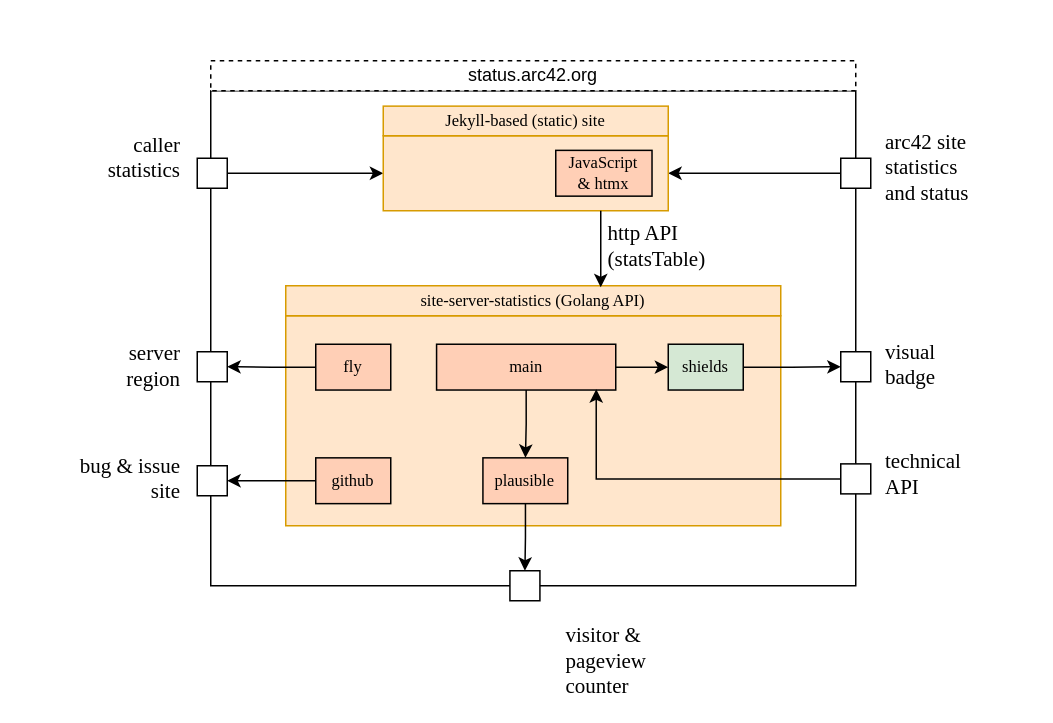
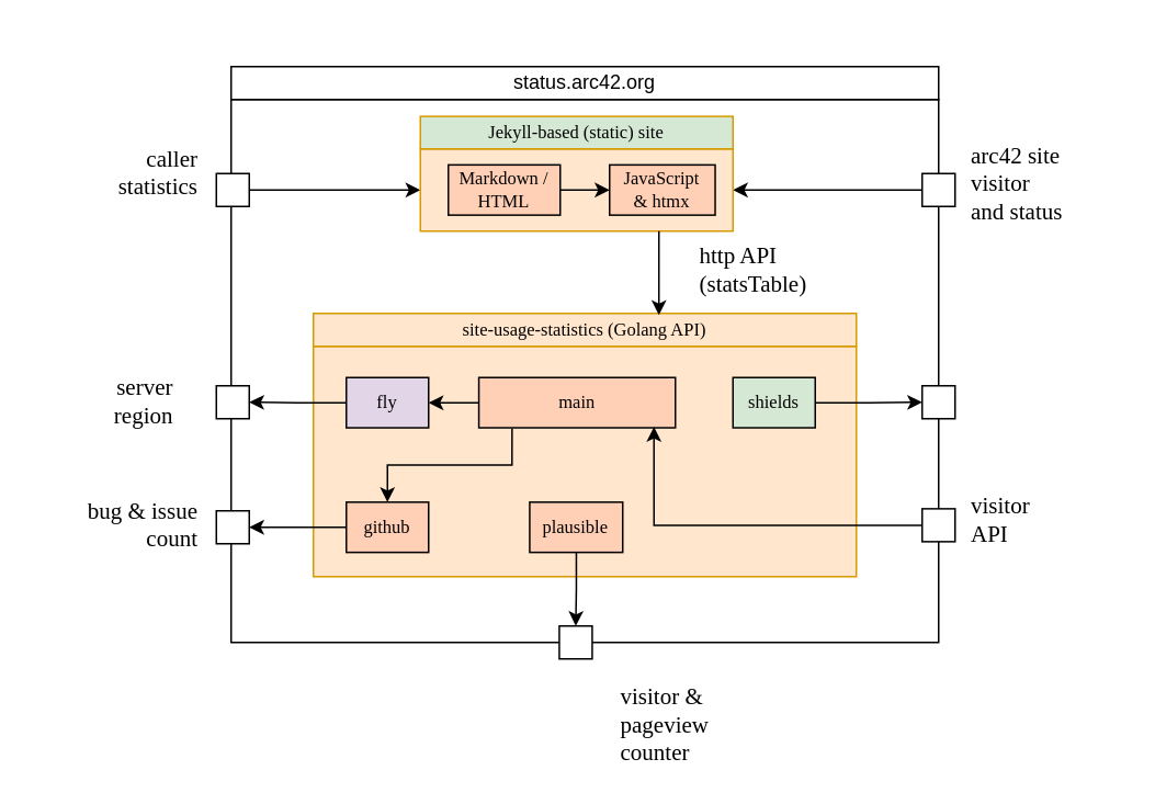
  <mxCell id="0" />
  <mxCell id="1" parent="0" />
  <mxCell id="2" value="" style="rounded=0;whiteSpace=wrap;html=1;strokeColor=none;container=0;" parent="1" vertex="1"><mxGeometry x="20" y="20" width="640" height="440" as="geometry" /></mxCell>
  <mxCell id="3" value="" style="rounded=0;whiteSpace=wrap;html=1;" parent="1" vertex="1"><mxGeometry x="140" y="60" width="430" height="330" as="geometry" /></mxCell>
  <mxCell id="4" value="" style="whiteSpace=wrap;html=1;aspect=fixed;" parent="1" vertex="1"><mxGeometry x="560" y="234" width="20" height="20" as="geometry" /></mxCell>
  <mxCell id="5" style="edgeStyle=orthogonalEdgeStyle;rounded=0;orthogonalLoop=1;jettySize=auto;html=1;" parent="1" source="6" target="17" edge="1"><mxGeometry relative="1" as="geometry" /></mxCell>
  <mxCell id="6" value="" style="whiteSpace=wrap;html=1;aspect=fixed;" parent="1" vertex="1"><mxGeometry x="560" y="105" width="20" height="20" as="geometry" /></mxCell>
  <mxCell id="7" value="" style="whiteSpace=wrap;html=1;aspect=fixed;" parent="1" vertex="1"><mxGeometry x="131" y="310" width="20" height="20" as="geometry" /></mxCell>
  <mxCell id="8" value="" style="whiteSpace=wrap;html=1;aspect=fixed;" parent="1" vertex="1"><mxGeometry x="131" y="234" width="20" height="20" as="geometry" /></mxCell>
- <mxCell id="9" value="&lt;font style=&quot;font-size: 14px;&quot;&gt;bug &amp;amp; issue&lt;br&gt;site&lt;br&gt;&lt;/font&gt;" style="text;html=1;strokeColor=none;fillColor=none;align=right;verticalAlign=middle;whiteSpace=wrap;rounded=0;fontSize=14;fontFamily=Mark Pro;" parent="1" vertex="1"><mxGeometry x="30" y="304.73" width="91.63" height="28.03" as="geometry" /></mxCell>
- <mxCell id="10" value="&lt;font style=&quot;font-size: 14px;&quot;&gt;server&lt;br&gt;region&lt;br&gt;&lt;/font&gt;" style="text;html=1;strokeColor=none;fillColor=none;align=right;verticalAlign=middle;whiteSpace=wrap;rounded=0;fontSize=14;fontFamily=Mark Pro;" parent="1" vertex="1"><mxGeometry x="60" y="229.99" width="61.63" height="28.03" as="geometry" /></mxCell>
- <mxCell id="11" value="&lt;font style=&quot;font-size: 14px;&quot;&gt;visual&lt;br&gt;badge&lt;br&gt;&lt;/font&gt;" style="text;html=1;strokeColor=none;fillColor=none;align=left;verticalAlign=middle;whiteSpace=wrap;rounded=0;fontSize=14;fontFamily=Mark Pro;" parent="1" vertex="1"><mxGeometry x="588.37" y="228.99" width="61.63" height="28.03" as="geometry" /></mxCell>
+ <mxCell id="9" value="&lt;font style=&quot;font-size: 14px;&quot;&gt;bug &amp;amp; issue&lt;br&gt;count&lt;br&gt;&lt;/font&gt;" style="text;html=1;strokeColor=none;fillColor=none;align=right;verticalAlign=middle;whiteSpace=wrap;rounded=0;fontSize=14;fontFamily=Mark Pro;" parent="1" vertex="1"><mxGeometry x="30" y="304.73" width="91.63" height="28.03" as="geometry" /></mxCell>
+ <mxCell id="10" value="&lt;font style=&quot;font-size: 14px;&quot;&gt;server&lt;br&gt;region&lt;br&gt;&lt;/font&gt;" style="text;html=1;strokeColor=none;fillColor=none;align=right;verticalAlign=middle;whiteSpace=wrap;rounded=0;fontSize=14;fontFamily=Mark Pro;" parent="1" vertex="1"><mxGeometry x="45" y="229.99" width="61.63" height="28.03" as="geometry" /></mxCell>
  <mxCell id="12" value="&lt;font style=&quot;font-size: 14px;&quot;&gt;visitor &amp;amp;&lt;br&gt;pageview&amp;nbsp;&lt;br&gt;counter&lt;br&gt;&lt;/font&gt;" style="text;html=1;strokeColor=none;fillColor=none;align=left;verticalAlign=middle;whiteSpace=wrap;rounded=0;fontSize=14;fontFamily=Mark Pro;" parent="1" vertex="1"><mxGeometry x="375" y="426.97" width="91.63" height="28.03" as="geometry" /></mxCell>
  <mxCell id="13" style="edgeStyle=orthogonalEdgeStyle;rounded=0;orthogonalLoop=1;jettySize=auto;html=1;" parent="1" source="14" target="17" edge="1"><mxGeometry relative="1" as="geometry" /></mxCell>
  <mxCell id="14" value="" style="whiteSpace=wrap;html=1;aspect=fixed;" parent="1" vertex="1"><mxGeometry x="131" y="105" width="20" height="20" as="geometry" /></mxCell>
  <mxCell id="15" value="&lt;font style=&quot;font-size: 14px;&quot;&gt;caller&lt;br&gt;statistics&lt;br&gt;&lt;/font&gt;" style="text;html=1;strokeColor=none;fillColor=none;align=right;verticalAlign=middle;whiteSpace=wrap;rounded=0;fontSize=14;fontFamily=Mark Pro;" parent="1" vertex="1"><mxGeometry x="30" y="90.99" width="91.63" height="28.03" as="geometry" /></mxCell>
- <mxCell id="16" value="&lt;font style=&quot;font-size: 14px;&quot;&gt;arc42 site statistics&lt;br&gt;and status&lt;br&gt;&lt;br&gt;&lt;/font&gt;" style="text;html=1;strokeColor=none;fillColor=none;align=left;verticalAlign=middle;whiteSpace=wrap;rounded=0;fontSize=14;fontFamily=Mark Pro;" parent="1" vertex="1"><mxGeometry x="588.37" y="105.81" width="91.63" height="28.03" as="geometry" /></mxCell>
+ <mxCell id="16" value="&lt;font style=&quot;font-size: 14px;&quot;&gt;arc42 site visitor&lt;br&gt;and status&lt;br&gt;&lt;br&gt;&lt;/font&gt;" style="text;html=1;strokeColor=none;fillColor=none;align=left;verticalAlign=middle;whiteSpace=wrap;rounded=0;fontSize=14;fontFamily=Mark Pro;" parent="1" vertex="1"><mxGeometry x="588.37" y="105.81" width="91.63" height="28.03" as="geometry" /></mxCell>
  <mxCell id="17" value="" style="rounded=0;whiteSpace=wrap;html=1;fontFamily=Mark Pro;fontSize=11;fillColor=#ffe6cc;strokeColor=#d79b00;" parent="1" vertex="1"><mxGeometry x="255" y="90" width="190" height="50" as="geometry" /></mxCell>
- <mxCell id="18" value="status.arc42.org" style="rounded=0;whiteSpace=wrap;html=1;dashed=1;" parent="1" vertex="1"><mxGeometry x="140" y="40" width="430" height="20" as="geometry" /></mxCell>
+ <mxCell id="18" value="status.arc42.org" style="rounded=0;whiteSpace=wrap;html=1;" parent="1" vertex="1"><mxGeometry x="140" y="40" width="430" height="20" as="geometry" /></mxCell>
  <mxCell id="19" value="" style="rounded=0;whiteSpace=wrap;html=1;fontFamily=Mark Pro;fontSize=11;fillColor=#ffe6cc;strokeColor=#d79b00;" parent="1" vertex="1"><mxGeometry x="190" y="210" width="330" height="140" as="geometry" /></mxCell>
  <mxCell id="20" style="edgeStyle=orthogonalEdgeStyle;rounded=0;orthogonalLoop=1;jettySize=auto;html=1;entryX=0.5;entryY=0;entryDx=0;entryDy=0;" parent="1" source="21" target="33" edge="1"><mxGeometry relative="1" as="geometry" /></mxCell>
  <mxCell id="21" value="plausible" style="rounded=0;whiteSpace=wrap;html=1;fontFamily=Mark Pro;fontSize=11;fillColor=#FFCFB6;" parent="1" vertex="1"><mxGeometry x="321.45" y="304.73" width="56.54" height="30.53" as="geometry" /></mxCell>
- <mxCell id="22" value="site-server-statistics (Golang API)" style="rounded=0;whiteSpace=wrap;html=1;fontFamily=Mark Pro;fontSize=11;fillColor=#ffe6cc;strokeColor=#d79b00;" parent="1" vertex="1"><mxGeometry x="190" y="190" width="330" height="20" as="geometry" /></mxCell>
+ <mxCell id="22" value="site-usage-statistics (Golang API)" style="rounded=0;whiteSpace=wrap;html=1;fontFamily=Mark Pro;fontSize=11;fillColor=#ffe6cc;strokeColor=#d79b00;" parent="1" vertex="1"><mxGeometry x="190" y="190" width="330" height="20" as="geometry" /></mxCell>
  <mxCell id="23" style="edgeStyle=orthogonalEdgeStyle;rounded=0;orthogonalLoop=1;jettySize=auto;html=1;" parent="1" source="17" edge="1"><mxGeometry relative="1" as="geometry"><mxPoint x="400" y="191" as="targetPoint" /><Array as="points"><mxPoint x="400" y="191" /></Array></mxGeometry></mxCell>
- <mxCell id="24" value="&lt;font style=&quot;font-size: 14px;&quot;&gt;http API&lt;br&gt;(statsTable)&lt;br&gt;&lt;/font&gt;" style="text;html=1;strokeColor=none;fillColor=none;align=left;verticalAlign=middle;whiteSpace=wrap;rounded=0;fontSize=14;fontFamily=Mark Pro;" parent="1" vertex="1"><mxGeometry x="403.37" y="150" width="91.63" height="28.03" as="geometry" /></mxCell>
+ <mxCell id="24" value="&lt;font style=&quot;font-size: 14px;&quot;&gt;http API&lt;br&gt;(statsTable)&lt;br&gt;&lt;/font&gt;" style="text;html=1;strokeColor=none;fillColor=none;align=left;verticalAlign=middle;whiteSpace=wrap;rounded=0;fontSize=14;fontFamily=Mark Pro;" parent="1" vertex="1"><mxGeometry x="423.37" y="150" width="91.63" height="28.03" as="geometry" /></mxCell>
  <mxCell id="25" style="edgeStyle=orthogonalEdgeStyle;rounded=0;orthogonalLoop=1;jettySize=auto;html=1;entryX=1;entryY=0.5;entryDx=0;entryDy=0;" parent="1" source="26" target="7" edge="1"><mxGeometry relative="1" as="geometry" /></mxCell>
  <mxCell id="26" value="github" style="rounded=0;whiteSpace=wrap;html=1;fontFamily=Mark Pro;fontSize=11;fillColor=#FFCFB6;" parent="1" vertex="1"><mxGeometry x="210" y="304.73" width="50" height="30.53" as="geometry" /></mxCell>
- <mxCell id="28" style="edgeStyle=orthogonalEdgeStyle;rounded=0;orthogonalLoop=1;jettySize=auto;html=1;exitX=0.5;exitY=1;exitDx=0;exitDy=0;" parent="1" source="30" target="21" edge="1"><mxGeometry relative="1" as="geometry" /></mxCell>
- <mxCell id="29" style="edgeStyle=orthogonalEdgeStyle;rounded=0;orthogonalLoop=1;jettySize=auto;html=1;entryX=0;entryY=0.5;entryDx=0;entryDy=0;" parent="1" source="30" target="36" edge="1"><mxGeometry relative="1" as="geometry" /></mxCell>
+ <mxCell id="27" style="edgeStyle=orthogonalEdgeStyle;rounded=0;orthogonalLoop=1;jettySize=auto;html=1;" parent="1" source="30" target="32" edge="1"><mxGeometry relative="1" as="geometry" /></mxCell>
  <mxCell id="30" value="main" style="rounded=0;whiteSpace=wrap;html=1;fontFamily=Mark Pro;fontSize=11;fillColor=#FFCFB6;" parent="1" vertex="1"><mxGeometry x="290.55" y="228.99" width="119.45" height="30.53" as="geometry" /></mxCell>
  <mxCell id="31" style="edgeStyle=orthogonalEdgeStyle;rounded=0;orthogonalLoop=1;jettySize=auto;html=1;" parent="1" source="32" target="8" edge="1"><mxGeometry relative="1" as="geometry" /></mxCell>
- <mxCell id="32" value="fly" style="rounded=0;whiteSpace=wrap;html=1;fontFamily=Mark Pro;fontSize=11;fillColor=#FFCFB6;" parent="1" vertex="1"><mxGeometry x="210" y="229" width="50" height="30.53" as="geometry" /></mxCell>
+ <mxCell id="32" value="fly" style="rounded=0;whiteSpace=wrap;html=1;fontFamily=Mark Pro;fontSize=11;fillColor=#e1d5e7;" parent="1" vertex="1"><mxGeometry x="210" y="229" width="50" height="30.53" as="geometry" /></mxCell>
  <mxCell id="33" value="" style="whiteSpace=wrap;html=1;aspect=fixed;" parent="1" vertex="1"><mxGeometry x="339.45" y="380" width="20" height="20" as="geometry" /></mxCell>
+ <mxCell id="34" style="edgeStyle=orthogonalEdgeStyle;rounded=0;orthogonalLoop=1;jettySize=auto;html=1;exitX=0.169;exitY=1.013;exitDx=0;exitDy=0;exitPerimeter=0;entryX=0.5;entryY=0;entryDx=0;entryDy=0;" parent="1" source="30" target="26" edge="1"><mxGeometry relative="1" as="geometry"><mxPoint x="360" y="270" as="sourcePoint" /><mxPoint x="360" y="315" as="targetPoint" /></mxGeometry></mxCell>
  <mxCell id="35" style="edgeStyle=orthogonalEdgeStyle;rounded=0;orthogonalLoop=1;jettySize=auto;html=1;entryX=0;entryY=0.5;entryDx=0;entryDy=0;" parent="1" source="36" target="4" edge="1"><mxGeometry relative="1" as="geometry" /></mxCell>
  <mxCell id="36" value="shields" style="rounded=0;whiteSpace=wrap;html=1;fontFamily=Mark Pro;fontSize=11;fillColor=#d5e8d4;" parent="1" vertex="1"><mxGeometry x="445" y="228.99" width="50" height="30.53" as="geometry" /></mxCell>
  <mxCell id="37" value="" style="whiteSpace=wrap;html=1;aspect=fixed;" parent="1" vertex="1"><mxGeometry x="560" y="308.75" width="20" height="20" as="geometry" /></mxCell>
- <mxCell id="38" value="&lt;font style=&quot;font-size: 14px;&quot;&gt;technical&lt;br&gt;API&lt;br&gt;&lt;/font&gt;" style="text;html=1;strokeColor=none;fillColor=none;align=left;verticalAlign=middle;whiteSpace=wrap;rounded=0;fontSize=14;fontFamily=Mark Pro;" parent="1" vertex="1"><mxGeometry x="588.37" y="301.97" width="61.63" height="28.03" as="geometry" /></mxCell>
+ <mxCell id="38" value="&lt;font style=&quot;font-size: 14px;&quot;&gt;visitor&lt;br&gt;API&lt;br&gt;&lt;/font&gt;" style="text;html=1;strokeColor=none;fillColor=none;align=left;verticalAlign=middle;whiteSpace=wrap;rounded=0;fontSize=14;fontFamily=Mark Pro;" parent="1" vertex="1"><mxGeometry x="588.37" y="301.97" width="61.63" height="28.03" as="geometry" /></mxCell>
  <mxCell id="39" style="edgeStyle=orthogonalEdgeStyle;rounded=0;orthogonalLoop=1;jettySize=auto;html=1;entryX=0.891;entryY=0.983;entryDx=0;entryDy=0;entryPerimeter=0;" parent="1" source="37" target="30" edge="1"><mxGeometry relative="1" as="geometry" /></mxCell>
  <mxCell id="40" value="JavaScript&lt;br&gt;&amp;amp; htmx" style="rounded=0;whiteSpace=wrap;html=1;fontFamily=Mark Pro;fontSize=11;fillColor=#FFCFB6;" parent="1" vertex="1"><mxGeometry x="370" y="99.74" width="64.18" height="30.53" as="geometry" /></mxCell>
- <mxCell id="43" value="Jekyll-based (static) site" style="rounded=0;whiteSpace=wrap;html=1;fontFamily=Mark Pro;fontSize=11;fillColor=#ffe6cc;strokeColor=#d79b00;" parent="1" vertex="1"><mxGeometry x="255" y="70.26" width="190" height="19.74" as="geometry" /></mxCell>
+ <mxCell id="41" style="edgeStyle=orthogonalEdgeStyle;rounded=0;orthogonalLoop=1;jettySize=auto;html=1;" parent="1" source="42" target="40" edge="1"><mxGeometry relative="1" as="geometry" /></mxCell>
+ <mxCell id="42" value="Markdown / HTML" style="rounded=0;whiteSpace=wrap;html=1;fontFamily=Mark Pro;fontSize=11;fillColor=#FFCFB6;" parent="1" vertex="1"><mxGeometry x="272" y="99.73" width="68" height="30.53" as="geometry" /></mxCell>
+ <mxCell id="43" value="Jekyll-based (static) site" style="rounded=0;whiteSpace=wrap;html=1;fontFamily=Mark Pro;fontSize=11;fillColor=#d5e8d4;strokeColor=#d79b00;" parent="1" vertex="1"><mxGeometry x="255" y="70.26" width="190" height="19.74" as="geometry" /></mxCell>
